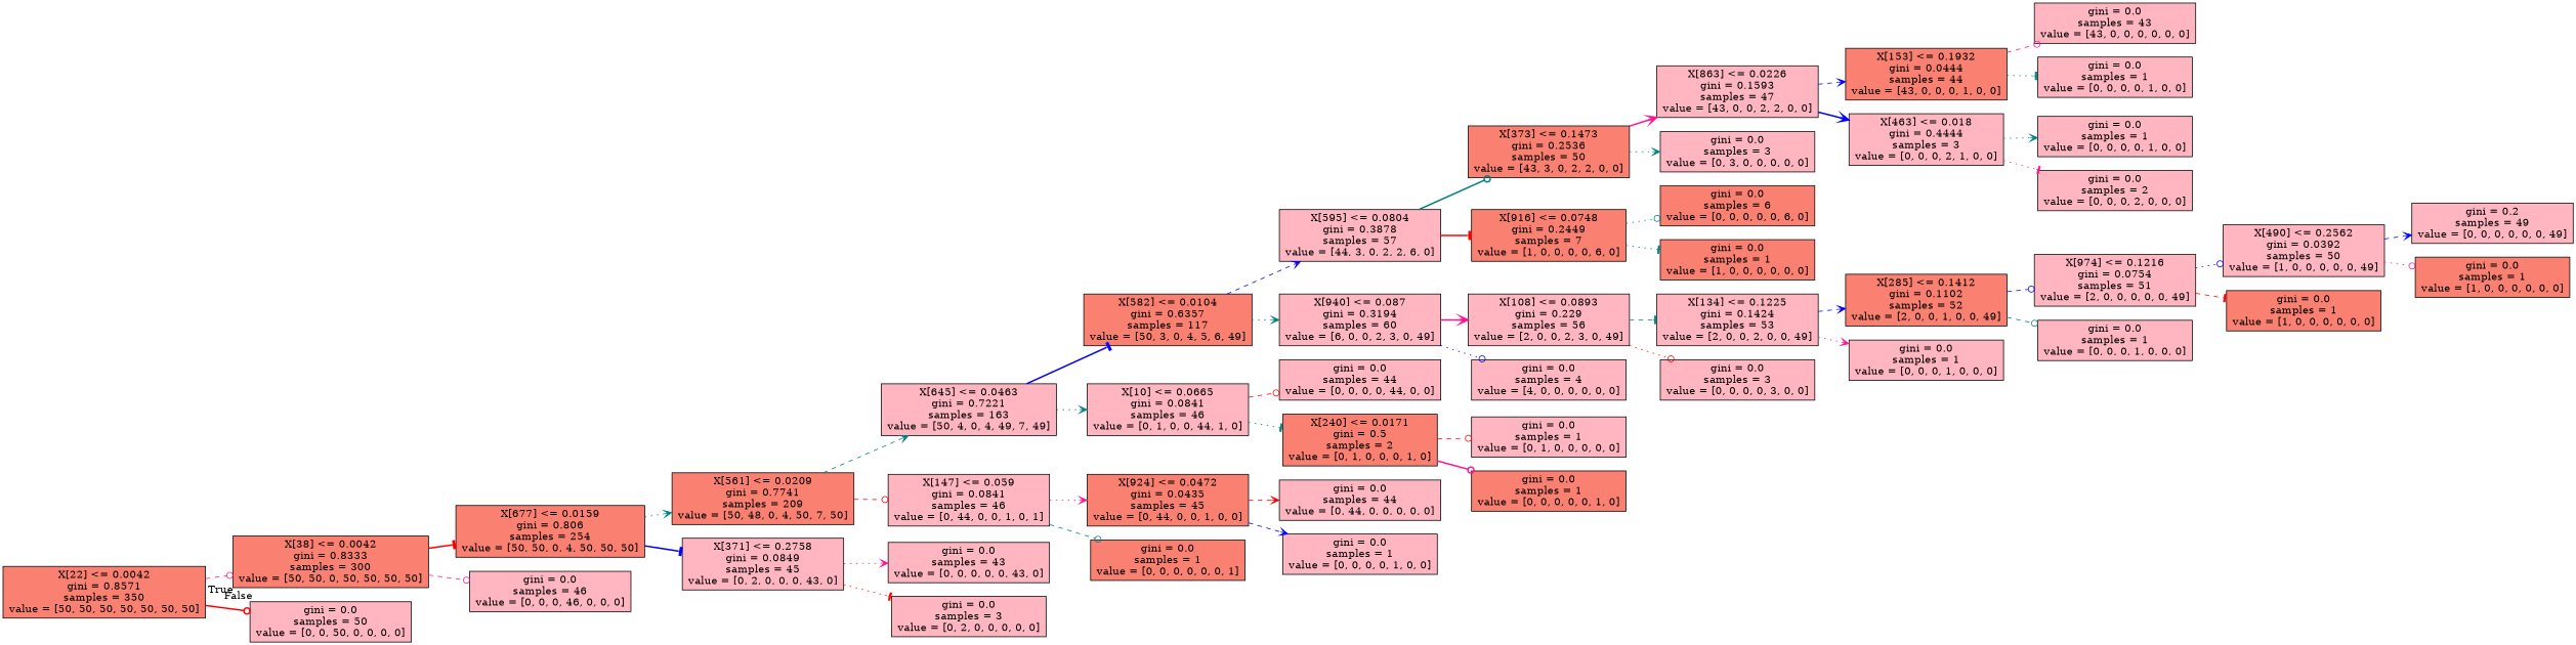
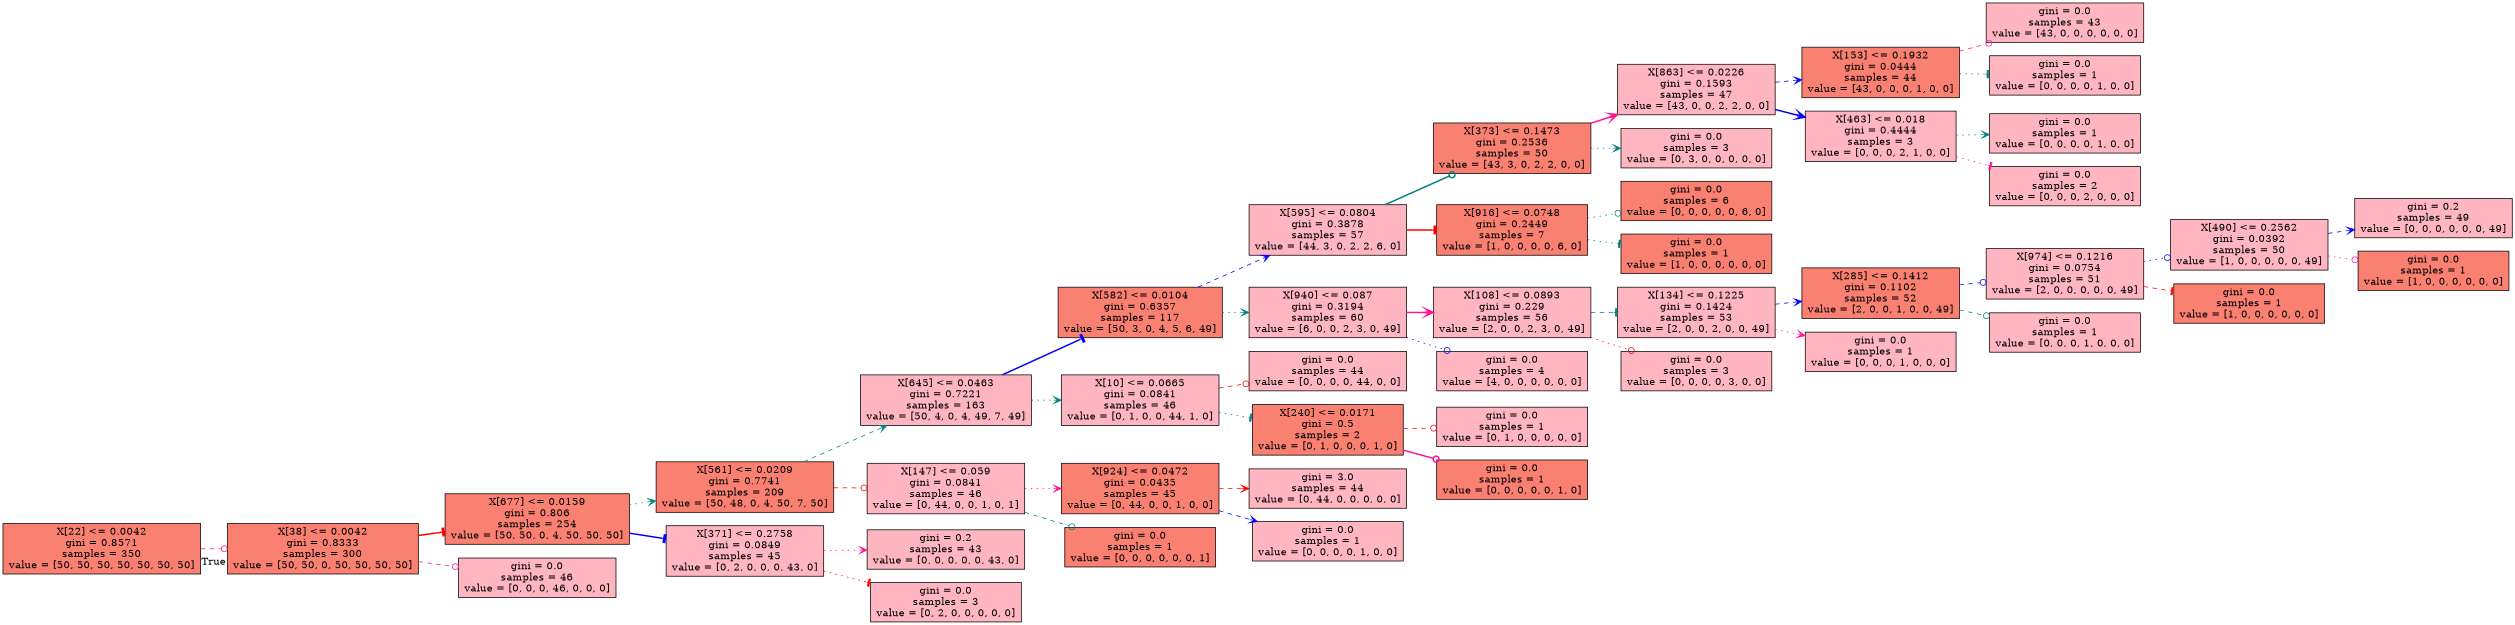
  digraph {
    rankdir=LR
    node [fillcolor=lightpink shape=box style=filled]
    edge [arrowhead=vee color=teal style=dashed]
    n1 [fillcolor=salmon label="X[22] <= 0.0042\ngini = 0.8571\nsamples = 350\nvalue = [50, 50, 50, 50, 50, 50, 50]"]
    n2 [fillcolor=salmon label="X[38] <= 0.0042\ngini = 0.8333\nsamples = 300\nvalue = [50, 50, 0, 50, 50, 50, 50]"]
-   n3 [label="gini = 0.0\nsamples = 50\nvalue = [0, 0, 50, 0, 0, 0, 0]"]
    n4 [fillcolor=salmon label="X[677] <= 0.0159\ngini = 0.806\nsamples = 254\nvalue = [50, 50, 0, 4, 50, 50, 50]"]
    n5 [label="gini = 0.0\nsamples = 46\nvalue = [0, 0, 0, 46, 0, 0, 0]"]
    n6 [fillcolor=salmon label="X[561] <= 0.0209\ngini = 0.7741\nsamples = 209\nvalue = [50, 48, 0, 4, 50, 7, 50]"]
    n7 [label="X[371] <= 0.2758\ngini = 0.0849\nsamples = 45\nvalue = [0, 2, 0, 0, 0, 43, 0]"]
    n8 [label="X[645] <= 0.0463\ngini = 0.7221\nsamples = 163\nvalue = [50, 4, 0, 4, 49, 7, 49]"]
    n9 [label="X[147] <= 0.059\ngini = 0.0841\nsamples = 46\nvalue = [0, 44, 0, 0, 1, 0, 1]"]
-   n10 [label="gini = 0.0\nsamples = 43\nvalue = [0, 0, 0, 0, 0, 43, 0]"]
+   n10 [label="gini = 0.2\nsamples = 43\nvalue = [0, 0, 0, 0, 0, 43, 0]"]
    n11 [label="gini = 0.0\nsamples = 3\nvalue = [0, 2, 0, 0, 0, 0, 0]"]
    n12 [fillcolor=salmon label="X[582] <= 0.0104\ngini = 0.6357\nsamples = 117\nvalue = [50, 3, 0, 4, 5, 6, 49]"]
    n13 [label="X[10] <= 0.0665\ngini = 0.0841\nsamples = 46\nvalue = [0, 1, 0, 0, 44, 1, 0]"]
    n14 [fillcolor=salmon label="X[924] <= 0.0472\ngini = 0.0435\nsamples = 45\nvalue = [0, 44, 0, 0, 1, 0, 0]"]
    n15 [fillcolor=salmon label="gini = 0.0\nsamples = 1\nvalue = [0, 0, 0, 0, 0, 0, 1]"]
    n16 [label="X[595] <= 0.0804\ngini = 0.3878\nsamples = 57\nvalue = [44, 3, 0, 2, 2, 6, 0]"]
    n17 [label="X[940] <= 0.087\ngini = 0.3194\nsamples = 60\nvalue = [6, 0, 0, 2, 3, 0, 49]"]
    n18 [label="gini = 0.0\nsamples = 44\nvalue = [0, 0, 0, 0, 44, 0, 0]"]
    n19 [fillcolor=salmon label="X[240] <= 0.0171\ngini = 0.5\nsamples = 2\nvalue = [0, 1, 0, 0, 0, 1, 0]"]
    n20 [fillcolor=salmon label="X[373] <= 0.1473\ngini = 0.2536\nsamples = 50\nvalue = [43, 3, 0, 2, 2, 0, 0]"]
    n21 [fillcolor=salmon label="X[916] <= 0.0748\ngini = 0.2449\nsamples = 7\nvalue = [1, 0, 0, 0, 0, 6, 0]"]
    n22 [label="X[108] <= 0.0893\ngini = 0.229\nsamples = 56\nvalue = [2, 0, 0, 2, 3, 0, 49]"]
    n23 [label="gini = 0.0\nsamples = 4\nvalue = [4, 0, 0, 0, 0, 0, 0]"]
    n24 [label="X[863] <= 0.0226\ngini = 0.1593\nsamples = 47\nvalue = [43, 0, 0, 2, 2, 0, 0]"]
    n25 [label="gini = 0.0\nsamples = 3\nvalue = [0, 3, 0, 0, 0, 0, 0]"]
    n26 [fillcolor=salmon label="gini = 0.0\nsamples = 6\nvalue = [0, 0, 0, 0, 0, 6, 0]"]
    n27 [fillcolor=salmon label="gini = 0.0\nsamples = 1\nvalue = [1, 0, 0, 0, 0, 0, 0]"]
    n28 [fillcolor=salmon label="X[153] <= 0.1932\ngini = 0.0444\nsamples = 44\nvalue = [43, 0, 0, 0, 1, 0, 0]"]
    n29 [label="X[463] <= 0.018\ngini = 0.4444\nsamples = 3\nvalue = [0, 0, 0, 2, 1, 0, 0]"]
    n30 [label="gini = 0.0\nsamples = 43\nvalue = [43, 0, 0, 0, 0, 0, 0]"]
    n31 [label="gini = 0.0\nsamples = 1\nvalue = [0, 0, 0, 0, 1, 0, 0]"]
    n32 [label="gini = 0.0\nsamples = 1\nvalue = [0, 0, 0, 0, 1, 0, 0]"]
    n33 [label="gini = 0.0\nsamples = 2\nvalue = [0, 0, 0, 2, 0, 0, 0]"]
    n34 [label="X[134] <= 0.1225\ngini = 0.1424\nsamples = 53\nvalue = [2, 0, 0, 2, 0, 0, 49]"]
    n35 [label="gini = 0.0\nsamples = 3\nvalue = [0, 0, 0, 0, 3, 0, 0]"]
    n36 [fillcolor=salmon label="X[285] <= 0.1412\ngini = 0.1102\nsamples = 52\nvalue = [2, 0, 0, 1, 0, 0, 49]"]
    n37 [label="gini = 0.0\nsamples = 1\nvalue = [0, 0, 0, 1, 0, 0, 0]"]
    n38 [label="X[974] <= 0.1216\ngini = 0.0754\nsamples = 51\nvalue = [2, 0, 0, 0, 0, 0, 49]"]
    n39 [label="gini = 0.0\nsamples = 1\nvalue = [0, 0, 0, 1, 0, 0, 0]"]
    n40 [label="X[490] <= 0.2562\ngini = 0.0392\nsamples = 50\nvalue = [1, 0, 0, 0, 0, 0, 49]"]
    n41 [fillcolor=salmon label="gini = 0.0\nsamples = 1\nvalue = [1, 0, 0, 0, 0, 0, 0]"]
    n42 [label="gini = 0.2\nsamples = 49\nvalue = [0, 0, 0, 0, 0, 0, 49]"]
    n43 [fillcolor=salmon label="gini = 0.0\nsamples = 1\nvalue = [1, 0, 0, 0, 0, 0, 0]"]
    n44 [label="gini = 0.0\nsamples = 1\nvalue = [0, 1, 0, 0, 0, 0, 0]"]
    n45 [fillcolor=salmon label="gini = 0.0\nsamples = 1\nvalue = [0, 0, 0, 0, 0, 1, 0]"]
-   n46 [label="gini = 0.0\nsamples = 44\nvalue = [0, 44, 0, 0, 0, 0, 0]"]
+   n46 [label="gini = 3.0\nsamples = 44\nvalue = [0, 44, 0, 0, 0, 0, 0]"]
    n47 [label="gini = 0.0\nsamples = 1\nvalue = [0, 0, 0, 0, 1, 0, 0]"]
    n1 -> n2 [arrowhead=odot color=deeppink headlabel=True labelangle=45 labeldistance=2.5]
-   n1 -> n3 [arrowhead=odot color=red headlabel=False labelangle=-45 labeldistance=2.5 style=bold]
    n2 -> n4 [arrowhead=tee color=red style=bold]
    n2 -> n5 [arrowhead=odot color=deeppink]
    n4 -> n6 [style=dotted]
    n4 -> n7 [arrowhead=tee color=blue style=bold]
    n6 -> n8
    n6 -> n9 [arrowhead=odot color=red]
    n7 -> n10 [color=deeppink style=dotted]
    n7 -> n11 [arrowhead=tee color=red style=dotted]
    n8 -> n12 [arrowhead=tee color=blue style=bold]
    n8 -> n13 [style=dotted]
    n9 -> n14 [color=deeppink style=dotted]
    n9 -> n15 [arrowhead=odot]
    n12 -> n16 [color=blue]
    n12 -> n17 [style=dotted]
    n13 -> n18 [arrowhead=odot color=red]
    n13 -> n19 [arrowhead=tee style=dotted]
    n14 -> n46 [color=red]
    n14 -> n47 [color=blue]
    n16 -> n20 [arrowhead=odot style=bold]
    n16 -> n21 [arrowhead=tee color=red style=bold]
    n17 -> n22 [color=deeppink style=bold]
    n17 -> n23 [arrowhead=odot color=blue style=dotted]
    n19 -> n44 [arrowhead=odot color=red]
    n19 -> n45 [arrowhead=odot color=deeppink style=bold]
    n20 -> n24 [color=deeppink style=bold]
    n20 -> n25 [style=dotted]
    n21 -> n26 [arrowhead=odot style=dotted]
    n21 -> n27 [arrowhead=tee style=dotted]
    n22 -> n34 [arrowhead=tee]
    n22 -> n35 [arrowhead=odot color=red style=dotted]
    n24 -> n28 [color=blue]
    n24 -> n29 [color=blue style=bold]
    n28 -> n30 [arrowhead=odot color=deeppink]
    n28 -> n31 [arrowhead=tee style=dotted]
    n29 -> n32 [style=dotted]
    n29 -> n33 [arrowhead=tee color=deeppink style=dotted]
    n34 -> n36 [color=blue]
    n34 -> n37 [color=deeppink style=dotted]
    n36 -> n38 [arrowhead=odot color=blue]
    n36 -> n39 [arrowhead=odot]
    n38 -> n40 [arrowhead=odot color=blue style=dotted]
    n38 -> n41 [arrowhead=tee color=red]
    n40 -> n42 [color=blue]
    n40 -> n43 [arrowhead=odot color=deeppink style=dotted]
  }
